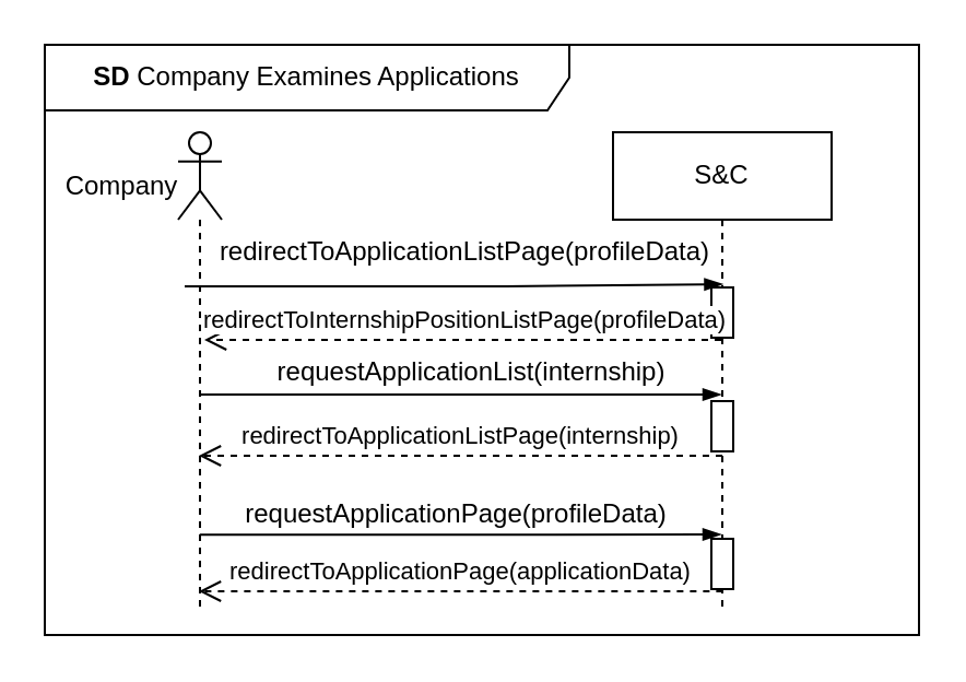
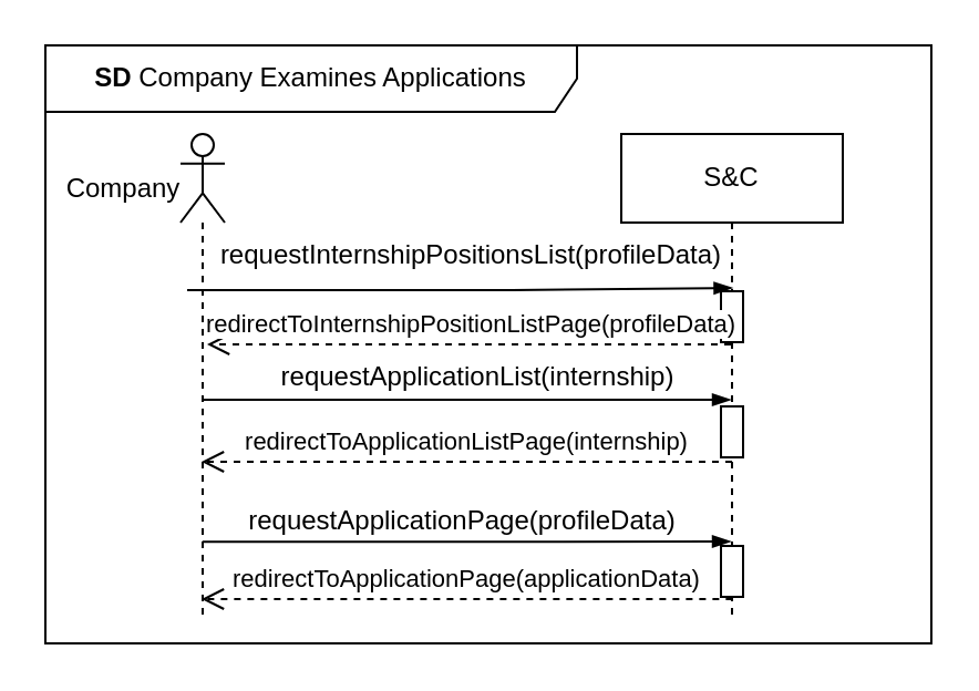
  <mxCell id="0" />
  <mxCell id="1" parent="0" />
  <mxCell id="2" value="S&amp;amp;C" style="shape=umlLifeline;perimeter=lifelinePerimeter;whiteSpace=wrap;html=1;container=1;dropTarget=0;collapsible=0;recursiveResize=0;outlineConnect=0;portConstraint=eastwest;newEdgeStyle={&quot;edgeStyle&quot;:&quot;elbowEdgeStyle&quot;,&quot;elbow&quot;:&quot;vertical&quot;,&quot;curved&quot;:0,&quot;rounded&quot;:0};" parent="1" vertex="1"><mxGeometry x="280" y="60" width="100" height="220" as="geometry" /></mxCell>
  <mxCell id="3" value="" style="html=1;points=[[0,0,0,0,5],[0,1,0,0,-5],[1,0,0,0,5],[1,1,0,0,-5]];perimeter=orthogonalPerimeter;outlineConnect=0;targetShapes=umlLifeline;portConstraint=eastwest;newEdgeStyle={&quot;curved&quot;:0,&quot;rounded&quot;:0};" parent="2" vertex="1"><mxGeometry x="45" y="123" width="10" height="23" as="geometry" /></mxCell>
  <mxCell id="4" value="" style="shape=umlLifeline;perimeter=lifelinePerimeter;whiteSpace=wrap;html=1;container=1;dropTarget=0;collapsible=0;recursiveResize=0;outlineConnect=0;portConstraint=eastwest;newEdgeStyle={&quot;curved&quot;:0,&quot;rounded&quot;:0};participant=umlActor;" parent="1" vertex="1"><mxGeometry x="81" y="60" width="20" height="220" as="geometry" /></mxCell>
  <mxCell id="5" value="Company" style="text;html=1;align=center;verticalAlign=middle;resizable=0;points=[];autosize=1;strokeColor=none;fillColor=none;" parent="1" vertex="1"><mxGeometry x="20" y="70" width="70" height="30" as="geometry" /></mxCell>
  <mxCell id="6" value="" style="edgeStyle=elbowEdgeStyle;fontSize=12;html=1;endArrow=blockThin;endFill=1;rounded=0;" parent="1" edge="1" source="4"><mxGeometry width="160" relative="1" as="geometry"><mxPoint x="105" y="180" as="sourcePoint" /><mxPoint x="329.5" y="180" as="targetPoint" /><Array as="points"><mxPoint x="230" y="180" /></Array></mxGeometry></mxCell>
  <mxCell id="7" value="requestApplicationList(internship)" style="text;html=1;align=center;verticalAlign=middle;resizable=0;points=[];autosize=1;strokeColor=none;fillColor=none;" parent="1" vertex="1"><mxGeometry x="115" y="155" width="200" height="30" as="geometry" /></mxCell>
  <mxCell id="8" value="&lt;b&gt;SD&lt;/b&gt;&amp;nbsp;Company Examines Applications" style="shape=umlFrame;whiteSpace=wrap;html=1;pointerEvents=0;width=240;height=30;" parent="1" vertex="1"><mxGeometry x="20" y="20" width="400" height="270" as="geometry" /></mxCell>
  <mxCell id="9" value="redirectToApplicationListPage(internship)" style="html=1;verticalAlign=bottom;endArrow=open;dashed=1;endSize=8;curved=0;rounded=0;" parent="1" edge="1" target="4"><mxGeometry relative="1" as="geometry"><mxPoint x="330" y="208" as="sourcePoint" /><mxPoint x="105.024" y="208" as="targetPoint" /><Array as="points"><mxPoint x="240.5" y="208" /></Array></mxGeometry></mxCell>
  <mxCell id="10" value="requestApplicationPage(profileData)" style="text;html=1;align=center;verticalAlign=middle;resizable=0;points=[];autosize=1;strokeColor=none;fillColor=none;" vertex="1" parent="1"><mxGeometry x="88" y="220" width="240" height="30" as="geometry" /></mxCell>
  <mxCell id="11" value="" style="edgeStyle=elbowEdgeStyle;fontSize=12;html=1;endArrow=blockThin;endFill=1;rounded=0;exitX=0.012;exitY=0.804;exitDx=0;exitDy=0;exitPerimeter=0;" edge="1" parent="1" source="10"><mxGeometry width="160" relative="1" as="geometry"><mxPoint x="114.81" y="244" as="sourcePoint" /><mxPoint x="329.5" y="244" as="targetPoint" /><Array as="points"><mxPoint x="230" y="244" /></Array></mxGeometry></mxCell>
  <mxCell id="12" value="redirectToApplicationPage(applicationData)" style="html=1;verticalAlign=bottom;endArrow=open;dashed=1;endSize=8;curved=0;rounded=0;" edge="1" parent="1" target="4"><mxGeometry x="0.0" relative="1" as="geometry"><mxPoint x="330.19" y="270" as="sourcePoint" /><mxPoint x="115" y="270" as="targetPoint" /><Array as="points"><mxPoint x="240.69" y="270" /></Array><mxPoint as="offset" /></mxGeometry></mxCell>
  <mxCell id="13" value="" style="html=1;points=[[0,0,0,0,5],[0,1,0,0,-5],[1,0,0,0,5],[1,1,0,0,-5]];perimeter=orthogonalPerimeter;outlineConnect=0;targetShapes=umlLifeline;portConstraint=eastwest;newEdgeStyle={&quot;curved&quot;:0,&quot;rounded&quot;:0};" vertex="1" parent="1"><mxGeometry x="325" y="246" width="10" height="23" as="geometry" /></mxCell>
- <mxCell id="14" value="redirectToApplicationListPage(profileData)" style="text;html=1;align=center;verticalAlign=middle;resizable=0;points=[];autosize=1;strokeColor=none;fillColor=none;" vertex="1" parent="1"><mxGeometry x="87" y="100" width="250" height="30" as="geometry" /></mxCell>
+ <mxCell id="14" value="requestInternshipPositionsList(profileData)" style="text;html=1;align=center;verticalAlign=middle;resizable=0;points=[];autosize=1;strokeColor=none;fillColor=none;" vertex="1" parent="1"><mxGeometry x="87" y="100" width="250" height="30" as="geometry" /></mxCell>
  <mxCell id="15" value="" style="html=1;points=[[0,0,0,0,5],[0,1,0,0,-5],[1,0,0,0,5],[1,1,0,0,-5]];perimeter=orthogonalPerimeter;outlineConnect=0;targetShapes=umlLifeline;portConstraint=eastwest;newEdgeStyle={&quot;curved&quot;:0,&quot;rounded&quot;:0};" vertex="1" parent="1"><mxGeometry x="325" y="131" width="10" height="23" as="geometry" /></mxCell>
  <mxCell id="16" value="redirectToInternshipPositionListPage(profileData)" style="html=1;verticalAlign=bottom;endArrow=open;dashed=1;endSize=8;curved=0;rounded=0;" edge="1" parent="1" source="2"><mxGeometry x="-0.001" relative="1" as="geometry"><mxPoint x="317.98" y="155" as="sourcePoint" /><mxPoint x="93.004" y="155" as="targetPoint" /><Array as="points"><mxPoint x="228.48" y="155" /></Array><mxPoint as="offset" /></mxGeometry></mxCell>
  <mxCell id="17" value="" style="edgeStyle=elbowEdgeStyle;fontSize=12;html=1;endArrow=blockThin;endFill=1;rounded=0;exitX=-0.012;exitY=1.016;exitDx=0;exitDy=0;exitPerimeter=0;" edge="1" parent="1" source="14"><mxGeometry width="160" relative="1" as="geometry"><mxPoint x="105.764" y="129.52" as="sourcePoint" /><mxPoint x="330.24" y="129.52" as="targetPoint" /><Array as="points"><mxPoint x="230.74" y="129.52" /></Array></mxGeometry></mxCell>
